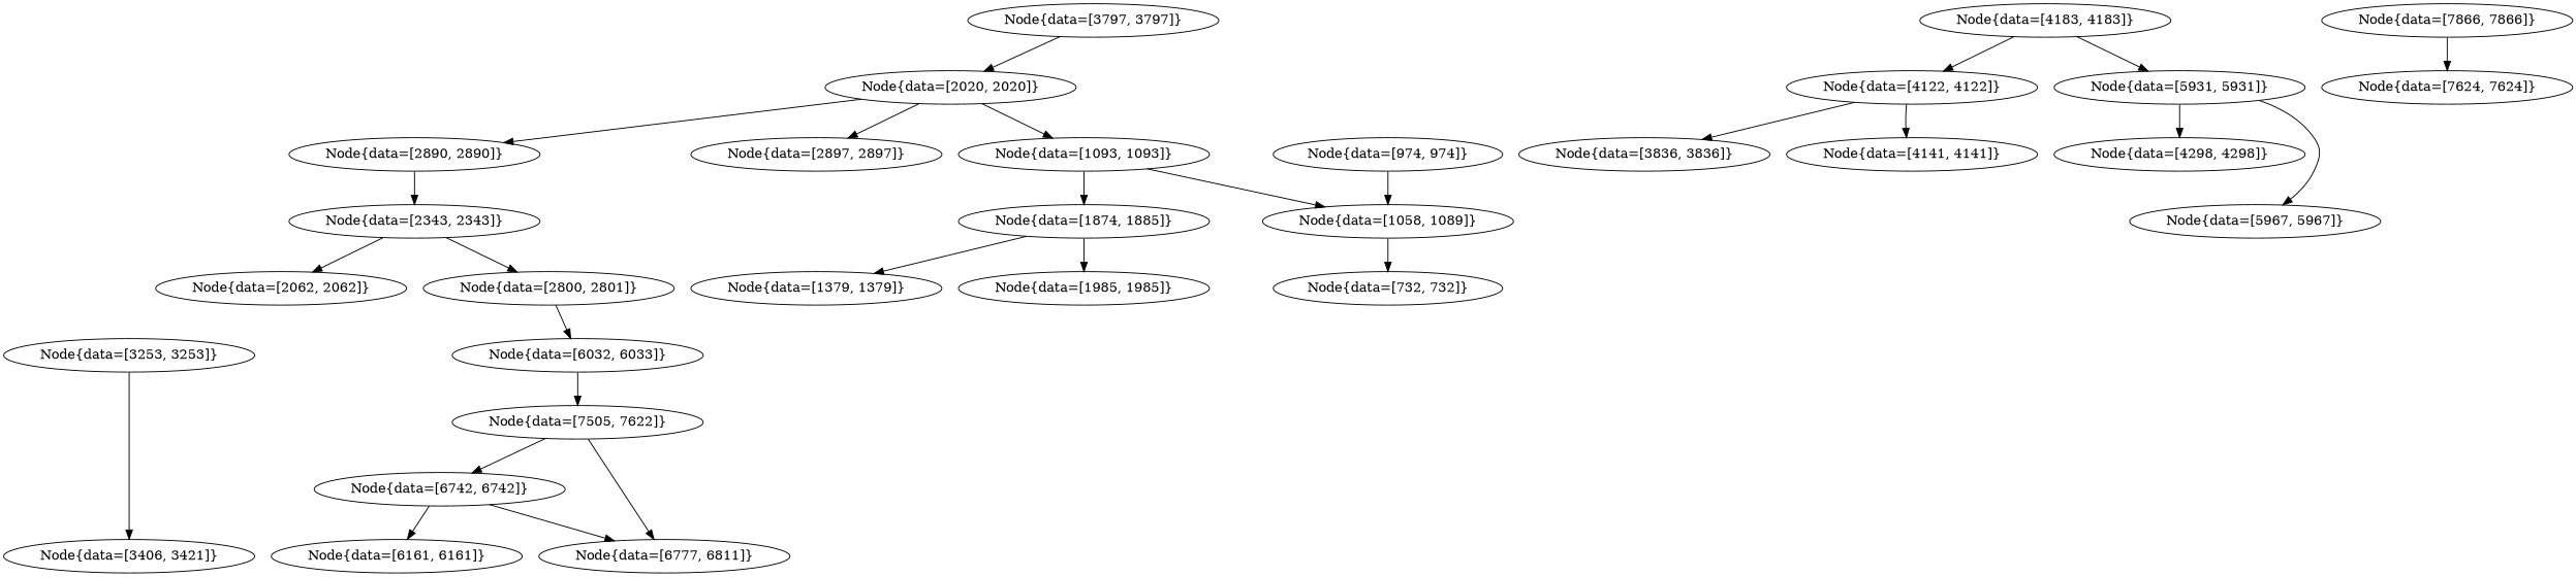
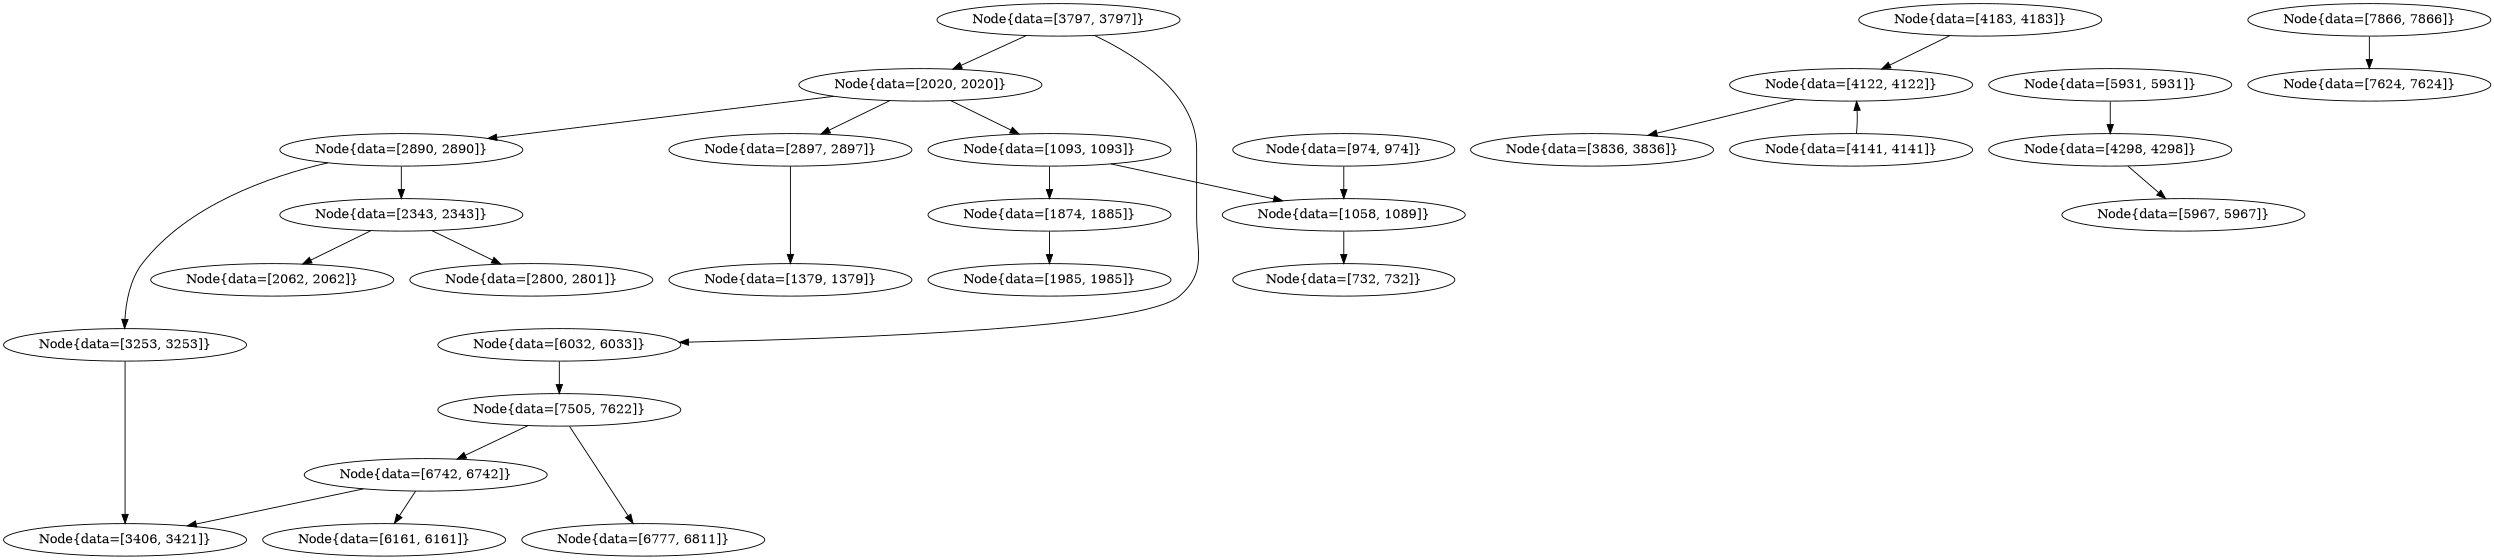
  digraph {
    n1 [label="Node{data=[3797, 3797]}"]
    n2 [label="Node{data=[2020, 2020]}"]
    n3 [label="Node{data=[6032, 6033]}"]
    n4 [label="Node{data=[1093, 1093]}"]
    n5 [label="Node{data=[2890, 2890]}"]
    n6 [label="Node{data=[2897, 2897]}"]
    n7 [label="Node{data=[7505, 7622]}"]
    n8 [label="Node{data=[1874, 1885]}"]
    n9 [label="Node{data=[1058, 1089]}"]
    n10 [label="Node{data=[2343, 2343]}"]
    n11 [label="Node{data=[3253, 3253]}"]
    n12 [label="Node{data=[974, 974]}"]
    n13 [label="Node{data=[1379, 1379]}"]
    n14 [label="Node{data=[1985, 1985]}"]
    n15 [label="Node{data=[732, 732]}"]
    n16 [label="Node{data=[2062, 2062]}"]
    n17 [label="Node{data=[2800, 2801]}"]
    n18 [label="Node{data=[3406, 3421]}"]
    n19 [label="Node{data=[4183, 4183]}"]
    n20 [label="Node{data=[4122, 4122]}"]
    n21 [label="Node{data=[5931, 5931]}"]
    n22 [label="Node{data=[6742, 6742]}"]
    n23 [label="Node{data=[6777, 6811]}"]
    n24 [label="Node{data=[3836, 3836]}"]
    n25 [label="Node{data=[4141, 4141]}"]
    n26 [label="Node{data=[4298, 4298]}"]
    n27 [label="Node{data=[5967, 5967]}"]
    n28 [label="Node{data=[6161, 6161]}"]
    n29 [label="Node{data=[7866, 7866]}"]
    n30 [label="Node{data=[7624, 7624]}"]
    n1 -> n2
-   n17 -> n3
+   n1 -> n3
    n2 -> n4
    n2 -> n5
    n2 -> n6
    n3 -> n7
    n4 -> n8
    n4 -> n9
    n5 -> n10
+   n5 -> n11
    n7 -> n22
    n7 -> n23
-   n8 -> n13
+   n6 -> n13
    n8 -> n14
    n9 -> n15
    n10 -> n16
    n10 -> n17
    n11 -> n18
    n12 -> n9
    n19 -> n20
-   n19 -> n21
    n20 -> n24
-   n20 -> n25
+   n25 -> n20
    n21 -> n26
-   n21 -> n27
-   n22 -> n23
+   n26 -> n27
+   n22 -> n18
    n22 -> n28
    n29 -> n30
  }
